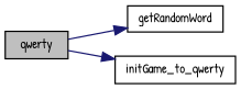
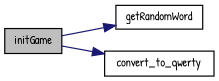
  digraph {
    fontname="Patrick Hand"
    rankdir=LR
    node [color=black fillcolor=white fontname="Patrick Hand" fontsize=10 shape=record style=filled]
    edge [color=midnightblue fontname="Patrick Hand" fontsize=10 labelfontname=Helvetica labelfontsize=10 style=solid]
-   n1 [fillcolor=grey75 fontcolor=black height=0.2 label=qwerty width=0.4]
+   n1 [fillcolor=grey75 fontcolor=black height=0.2 label=initGame width=0.4]
    n2 [height=0.2 label=getRandomWord width=0.4]
-   n3 [height=0.2 label=initGame_to_qwerty width=0.4]
+   n3 [height=0.2 label=convert_to_qwerty width=0.4]
    n1 -> n2
    n1 -> n3
  }
